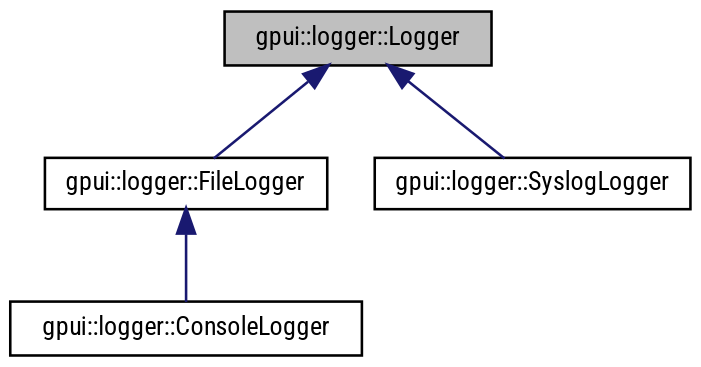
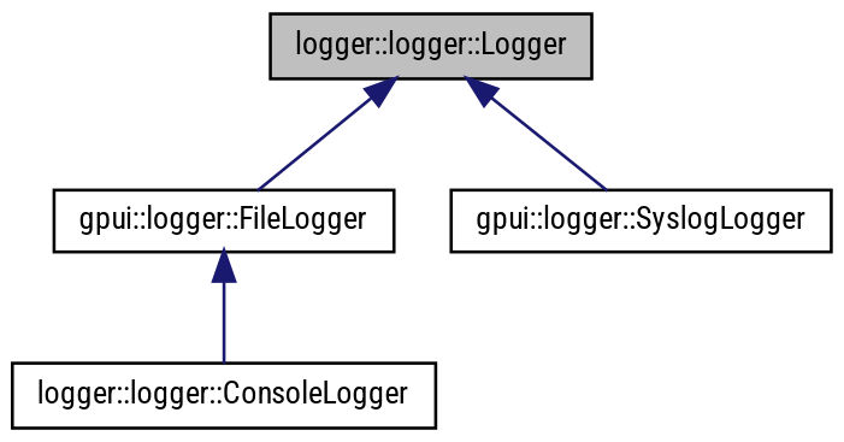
  digraph {
    fontname="Roboto Condensed"
    node [color=black fillcolor=white fontname="Roboto Condensed" fontsize=10 shape=record style=filled]
    edge [color=midnightblue dir=back fontname="Roboto Condensed" fontsize=10 labelfontname=Helvetica labelfontsize=10 style=solid]
-   n1 [fillcolor=grey75 fontcolor=black height=0.2 label="gpui::logger::Logger" width=0.4]
+   n1 [fillcolor=grey75 fontcolor=black height=0.2 label="logger::logger::Logger" width=0.4]
    n2 [height=0.2 label="gpui::logger::FileLogger" width=0.4]
    n3 [height=0.2 label="gpui::logger::SyslogLogger" width=0.4]
-   n4 [height=0.2 label="gpui::logger::ConsoleLogger" width=0.4]
+   n4 [height=0.2 label="logger::logger::ConsoleLogger" width=0.4]
    n1 -> n2
    n1 -> n3
    n2 -> n4
  }
